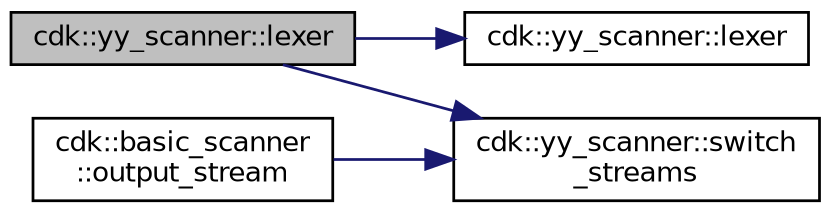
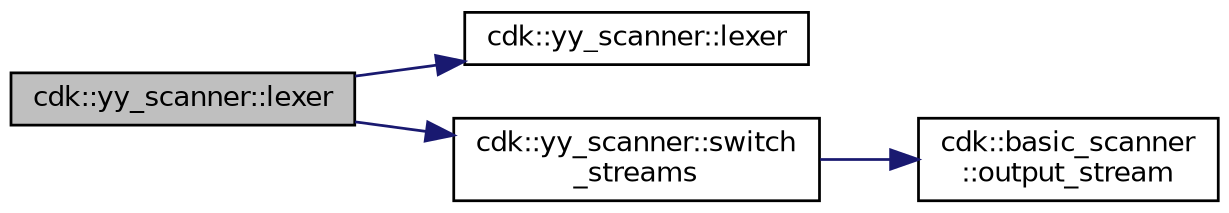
  digraph {
    rankdir=LR
    node [color=black fillcolor=white fontname=Helvetica fontsize=10 shape=record style=filled]
    edge [color=midnightblue fontname=Helvetica fontsize=10 labelfontname=Helvetica labelfontsize=10 style=solid]
    n1 [fillcolor=grey75 fontcolor=black height=0.2 label="cdk::yy_scanner::lexer" width=0.4]
    n2 [height=0.2 label="cdk::yy_scanner::lexer" width=0.4]
    n3 [height=0.2 label="cdk::yy_scanner::switch\l_streams" width=0.4]
    n4 [height=0.2 label="cdk::basic_scanner\l::output_stream" width=0.4]
    n1 -> n2
    n1 -> n3
-   n4 -> n3
+   n3 -> n4
  }
